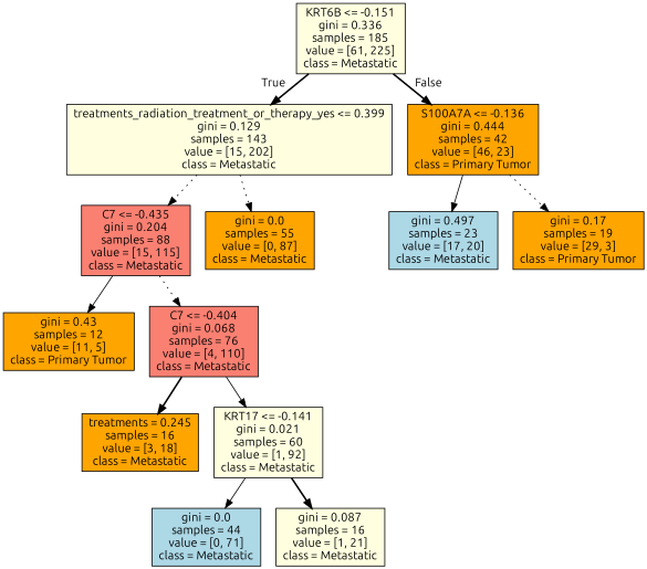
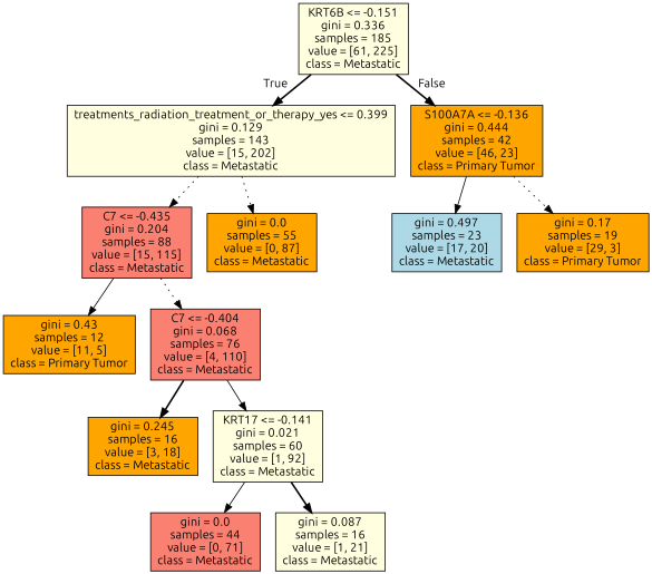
  digraph {
    fontname=Ubuntu
    node [color=black fillcolor=orange fontname=Ubuntu shape=box style=filled]
    edge [fontname=Ubuntu style=bold]
    n1 [fillcolor=lightyellow label="KRT6B <= -0.151\ngini = 0.336\nsamples = 185\nvalue = [61, 225]\nclass = Metastatic"]
    n2 [fillcolor=lightyellow label="treatments_radiation_treatment_or_therapy_yes <= 0.399\ngini = 0.129\nsamples = 143\nvalue = [15, 202]\nclass = Metastatic"]
    n3 [label="S100A7A <= -0.136\ngini = 0.444\nsamples = 42\nvalue = [46, 23]\nclass = Primary Tumor"]
    n4 [fillcolor=salmon label="C7 <= -0.435\ngini = 0.204\nsamples = 88\nvalue = [15, 115]\nclass = Metastatic"]
    n5 [label="gini = 0.0\nsamples = 55\nvalue = [0, 87]\nclass = Metastatic"]
    n6 [fillcolor=lightblue label="gini = 0.497\nsamples = 23\nvalue = [17, 20]\nclass = Metastatic"]
    n7 [label="gini = 0.17\nsamples = 19\nvalue = [29, 3]\nclass = Primary Tumor"]
    n8 [label="gini = 0.43\nsamples = 12\nvalue = [11, 5]\nclass = Primary Tumor"]
    n9 [fillcolor=salmon label="C7 <= -0.404\ngini = 0.068\nsamples = 76\nvalue = [4, 110]\nclass = Metastatic"]
-   n10 [label="treatments = 0.245\nsamples = 16\nvalue = [3, 18]\nclass = Metastatic"]
+   n10 [label="gini = 0.245\nsamples = 16\nvalue = [3, 18]\nclass = Metastatic"]
    n11 [fillcolor=lightyellow label="KRT17 <= -0.141\ngini = 0.021\nsamples = 60\nvalue = [1, 92]\nclass = Metastatic"]
-   n12 [fillcolor=lightblue label="gini = 0.0\nsamples = 44\nvalue = [0, 71]\nclass = Metastatic"]
+   n12 [fillcolor=salmon label="gini = 0.0\nsamples = 44\nvalue = [0, 71]\nclass = Metastatic"]
    n13 [fillcolor=lightyellow label="gini = 0.087\nsamples = 16\nvalue = [1, 21]\nclass = Metastatic"]
    n1 -> n2 [headlabel=True labelangle=45 labeldistance=2.5]
    n1 -> n3 [headlabel=False labelangle=-45 labeldistance=2.5]
    n2 -> n4 [style=dotted]
    n2 -> n5 [style=dotted]
    n3 -> n6 [style=solid]
    n3 -> n7 [style=dotted]
    n4 -> n8 [style=solid]
    n4 -> n9 [style=dotted]
    n9 -> n10
    n9 -> n11 [style=solid]
    n11 -> n12 [style=solid]
    n11 -> n13
  }
